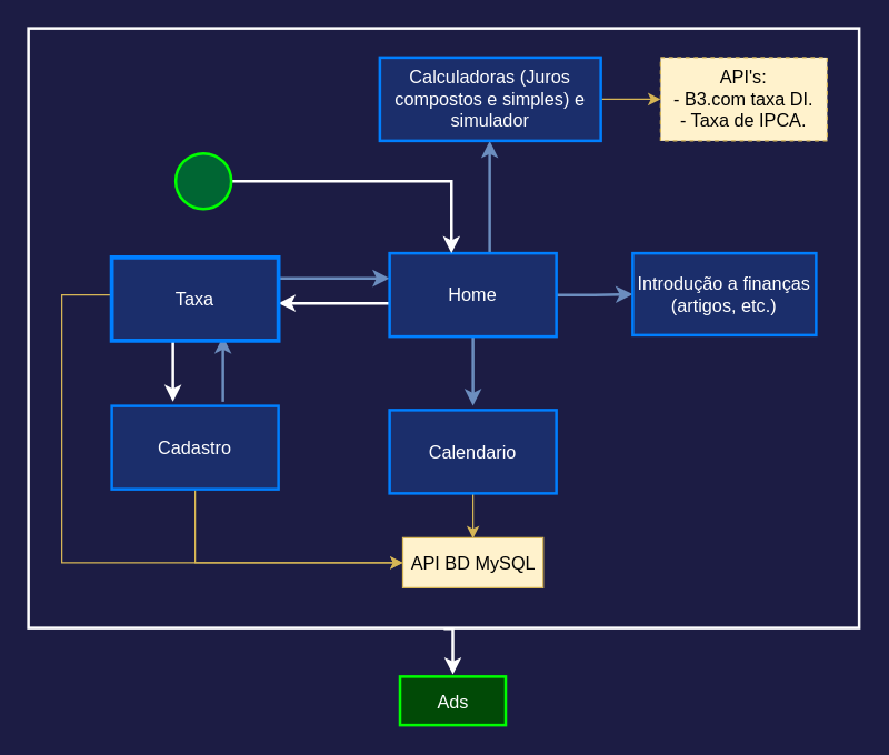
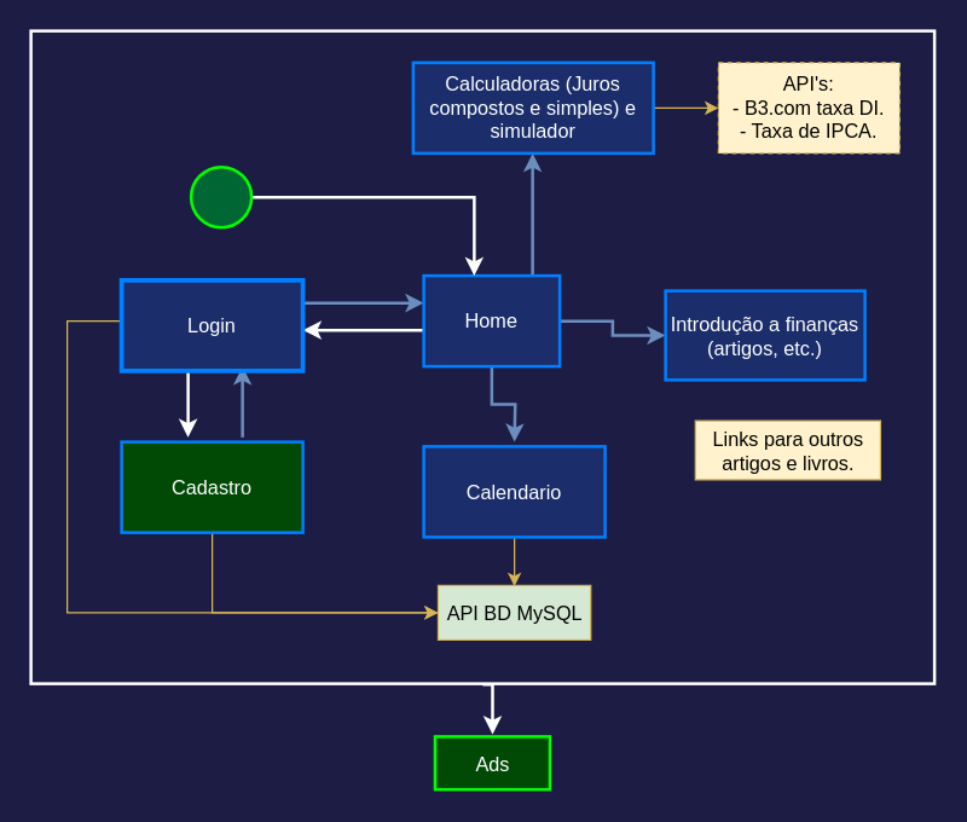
  <mxCell id="0" />
  <mxCell id="1" parent="0" />
  <mxCell id="2" style="edgeStyle=orthogonalEdgeStyle;rounded=0;orthogonalLoop=1;jettySize=auto;html=1;strokeColor=#FFFFFF;strokeWidth=2;fontSize=13;fontColor=#FFFFFF;exitX=0.5;exitY=0.979;exitDx=0;exitDy=0;exitPerimeter=0;" edge="1" parent="1" source="3"><mxGeometry relative="1" as="geometry"><mxPoint x="325.5" y="485.5" as="targetPoint" /></mxGeometry></mxCell>
  <mxCell id="3" value="" style="rounded=0;whiteSpace=wrap;html=1;strokeColor=#FFFFFF;strokeWidth=2;fontSize=13;fontColor=#FFFFFF;fillColor=none;perimeterSpacing=10;" vertex="1" parent="1"><mxGeometry x="20" y="20" width="598" height="432" as="geometry" /></mxCell>
  <mxCell id="4" value="" style="edgeStyle=orthogonalEdgeStyle;rounded=0;orthogonalLoop=1;jettySize=auto;html=1;strokeWidth=2;strokeColor=#FFFFFF;" edge="1" parent="1"><mxGeometry relative="1" as="geometry"><mxPoint x="124" y="242" as="sourcePoint" /><mxPoint x="124" y="289" as="targetPoint" /><Array as="points"><mxPoint x="124" y="281" /><mxPoint x="124" y="281" /></Array></mxGeometry></mxCell>
  <mxCell id="5" value="" style="edgeStyle=orthogonalEdgeStyle;rounded=0;orthogonalLoop=1;jettySize=auto;html=1;fillColor=#dae8fc;strokeColor=#6c8ebf;strokeWidth=2;" edge="1" parent="1" target="13"><mxGeometry relative="1" as="geometry"><mxPoint x="200" y="200" as="sourcePoint" /><Array as="points"><mxPoint x="245" y="200" /><mxPoint x="245" y="200" /></Array></mxGeometry></mxCell>
  <mxCell id="6" style="edgeStyle=orthogonalEdgeStyle;rounded=0;orthogonalLoop=1;jettySize=auto;html=1;entryX=0;entryY=0.5;entryDx=0;entryDy=0;strokeColor=#d6b656;fillColor=#fff2cc;" edge="1" parent="1" target="18"><mxGeometry relative="1" as="geometry"><mxPoint x="80" y="212" as="sourcePoint" /><Array as="points"><mxPoint x="44" y="212" /><mxPoint x="44" y="405" /></Array></mxGeometry></mxCell>
  <mxCell id="7" style="edgeStyle=orthogonalEdgeStyle;rounded=0;orthogonalLoop=1;jettySize=auto;html=1;fillColor=#dae8fc;strokeColor=#6c8ebf;strokeWidth=2;" edge="1" parent="1"><mxGeometry relative="1" as="geometry"><mxPoint x="160" y="289" as="sourcePoint" /><mxPoint x="160" y="242" as="targetPoint" /><Array as="points"><mxPoint x="160" y="242" /></Array></mxGeometry></mxCell>
  <mxCell id="8" style="edgeStyle=orthogonalEdgeStyle;rounded=0;orthogonalLoop=1;jettySize=auto;html=1;entryX=0;entryY=0.5;entryDx=0;entryDy=0;strokeColor=#d6b656;fillColor=#fff2cc;" edge="1" parent="1" target="18"><mxGeometry relative="1" as="geometry"><mxPoint x="140" y="349" as="sourcePoint" /><Array as="points"><mxPoint x="140" y="405" /></Array></mxGeometry></mxCell>
  <mxCell id="9" value="" style="edgeStyle=orthogonalEdgeStyle;rounded=0;orthogonalLoop=1;jettySize=auto;html=1;fillColor=#dae8fc;strokeColor=#6c8ebf;strokeWidth=2;" edge="1" parent="1" source="13" target="14"><mxGeometry relative="1" as="geometry" /></mxCell>
  <mxCell id="10" value="" style="edgeStyle=orthogonalEdgeStyle;rounded=0;orthogonalLoop=1;jettySize=auto;html=1;fillColor=#dae8fc;strokeColor=#6c8ebf;strokeWidth=2;" edge="1" parent="1" source="13"><mxGeometry relative="1" as="geometry"><mxPoint x="340" y="292" as="targetPoint" /></mxGeometry></mxCell>
  <mxCell id="11" value="" style="edgeStyle=orthogonalEdgeStyle;rounded=0;orthogonalLoop=1;jettySize=auto;html=1;fillColor=#dae8fc;strokeColor=#6c8ebf;strokeWidth=2;" edge="1" parent="1" source="13" target="17"><mxGeometry relative="1" as="geometry"><Array as="points"><mxPoint x="352" y="155" /><mxPoint x="352" y="155" /></Array></mxGeometry></mxCell>
  <mxCell id="12" style="edgeStyle=orthogonalEdgeStyle;rounded=0;orthogonalLoop=1;jettySize=auto;html=1;strokeWidth=2;strokeColor=#FFFFFF;" edge="1" parent="1" source="13"><mxGeometry relative="1" as="geometry"><mxPoint x="200" y="218" as="targetPoint" /><Array as="points"><mxPoint x="200" y="218" /></Array></mxGeometry></mxCell>
- <mxCell id="13" value="Home" style="rounded=0;whiteSpace=wrap;html=1;fillColor=#1B2E6B;strokeColor=#007FFF;fontColor=#FFFFFF;strokeWidth=2;fontSize=13;" vertex="1" parent="1"><mxGeometry x="280" y="182" width="120" height="60" as="geometry" /></mxCell>
- <mxCell id="14" value="Introdução a finanças (artigos, etc.)" style="whiteSpace=wrap;html=1;rounded=0;fontColor=#FFFFFF;fillColor=#1B2E6B;strokeColor=#007FFF;strokeWidth=2;fontSize=13;" vertex="1" parent="1"><mxGeometry x="455" y="182" width="132" height="59" as="geometry" /></mxCell>
+ <mxCell id="13" value="Home" style="rounded=0;whiteSpace=wrap;html=1;fillColor=#1B2E6B;strokeColor=#007FFF;fontColor=#FFFFFF;strokeWidth=2;fontSize=13;" vertex="1" parent="1"><mxGeometry x="280" y="182" width="90" height="60" as="geometry" /></mxCell>
+ <mxCell id="14" value="Introdução a finanças (artigos, etc.)" style="whiteSpace=wrap;html=1;rounded=0;fontColor=#FFFFFF;fillColor=#1B2E6B;strokeColor=#007FFF;strokeWidth=2;fontSize=13;" vertex="1" parent="1"><mxGeometry x="440" y="192" width="132" height="59" as="geometry" /></mxCell>
  <mxCell id="15" style="edgeStyle=orthogonalEdgeStyle;rounded=0;orthogonalLoop=1;jettySize=auto;html=1;strokeColor=#d6b656;fillColor=#fff2cc;" edge="1" parent="1"><mxGeometry relative="1" as="geometry"><mxPoint x="340" y="387.5" as="targetPoint" /><mxPoint x="340" y="352" as="sourcePoint" /></mxGeometry></mxCell>
  <mxCell id="16" value="" style="edgeStyle=orthogonalEdgeStyle;rounded=0;orthogonalLoop=1;jettySize=auto;html=1;strokeColor=#d6b656;fillColor=#fff2cc;" edge="1" parent="1" source="17" target="21"><mxGeometry relative="1" as="geometry" /></mxCell>
  <mxCell id="17" value="Calculadoras (Juros compostos e simples) e simulador" style="whiteSpace=wrap;html=1;rounded=0;fontColor=#FFFFFF;fillColor=#1B2E6B;strokeColor=#007FFF;strokeWidth=2;fontSize=13;" vertex="1" parent="1"><mxGeometry x="273" y="41" width="159" height="60" as="geometry" /></mxCell>
- <mxCell id="18" value="API BD MySQL" style="rounded=0;whiteSpace=wrap;html=1;fillColor=#fff2cc;strokeColor=#d6b656;fontSize=13;" vertex="1" parent="1"><mxGeometry x="289.5" y="387" width="101" height="36" as="geometry" /></mxCell>
+ <mxCell id="18" value="API BD MySQL" style="rounded=0;whiteSpace=wrap;html=1;fillColor=#d5e8d4;strokeColor=#d6b656;fontSize=13;" vertex="1" parent="1"><mxGeometry x="289.5" y="387" width="101" height="36" as="geometry" /></mxCell>
  <mxCell id="19" style="edgeStyle=orthogonalEdgeStyle;rounded=0;orthogonalLoop=1;jettySize=auto;html=1;entryX=0.371;entryY=0;entryDx=0;entryDy=0;entryPerimeter=0;strokeColor=#FFFFFF;strokeWidth=2;" edge="1" parent="1" source="20" target="13"><mxGeometry relative="1" as="geometry" /></mxCell>
  <mxCell id="20" value="" style="ellipse;whiteSpace=wrap;html=1;aspect=fixed;fillColor=#006633;strokeColor=#00FF00;strokeWidth=2;" vertex="1" parent="1"><mxGeometry x="126" y="110" width="40" height="40" as="geometry" /></mxCell>
  <mxCell id="21" value="API's:&lt;br style=&quot;font-size: 13px;&quot;&gt;- B3.com taxa DI.&lt;br style=&quot;font-size: 13px;&quot;&gt;- Taxa de IPCA." style="whiteSpace=wrap;html=1;rounded=0;fillColor=#fff2cc;strokeColor=#d6b656;fontSize=13;dashed=1;" vertex="1" parent="1"><mxGeometry x="475" y="41" width="120" height="60" as="geometry" /></mxCell>
- <mxCell id="23" value="Taxa" style="rounded=0;whiteSpace=wrap;html=1;strokeColor=#007FFF;strokeWidth=3;fillColor=#1B2E6B;fontColor=#FFFFFF;fontSize=13;" vertex="1" parent="1"><mxGeometry x="80" y="185" width="120" height="60" as="geometry" /></mxCell>
- <mxCell id="24" value="Cadastro" style="rounded=0;whiteSpace=wrap;html=1;fillColor=#1B2E6B;strokeColor=#007FFF;strokeWidth=2;fontColor=#FFFFFF;fontSize=13;" vertex="1" parent="1"><mxGeometry x="80" y="292" width="120" height="60" as="geometry" /></mxCell>
+ <mxCell id="22" value="Links para outros artigos e livros." style="whiteSpace=wrap;html=1;rounded=0;fillColor=#fff2cc;strokeColor=#d6b656;fontSize=13;" vertex="1" parent="1"><mxGeometry x="459.75" y="278" width="122.5" height="39" as="geometry" /></mxCell>
+ <mxCell id="23" value="Login" style="rounded=0;whiteSpace=wrap;html=1;strokeColor=#007FFF;strokeWidth=3;fillColor=#1B2E6B;fontColor=#FFFFFF;fontSize=13;" vertex="1" parent="1"><mxGeometry x="80" y="185" width="120" height="60" as="geometry" /></mxCell>
+ <mxCell id="24" value="Cadastro" style="rounded=0;whiteSpace=wrap;html=1;fillColor=#014a06;strokeColor=#007FFF;strokeWidth=2;fontColor=#FFFFFF;fontSize=13;" vertex="1" parent="1"><mxGeometry x="80" y="292" width="120" height="60" as="geometry" /></mxCell>
  <mxCell id="25" value="Calendario" style="whiteSpace=wrap;html=1;rounded=0;fontColor=#FFFFFF;fillColor=#1B2E6B;strokeColor=#007FFF;strokeWidth=2;fontSize=13;" vertex="1" parent="1"><mxGeometry x="280" y="295" width="120" height="60" as="geometry" /></mxCell>
  <mxCell id="26" value="&lt;font color=&quot;#ffffff&quot;&gt;Ads&lt;/font&gt;" style="whiteSpace=wrap;html=1;fontSize=13;fillColor=#014A06;strokeColor=#00FF00;rounded=0;strokeWidth=2;" vertex="1" parent="1"><mxGeometry x="287.5" y="487" width="76" height="35" as="geometry" /></mxCell>
